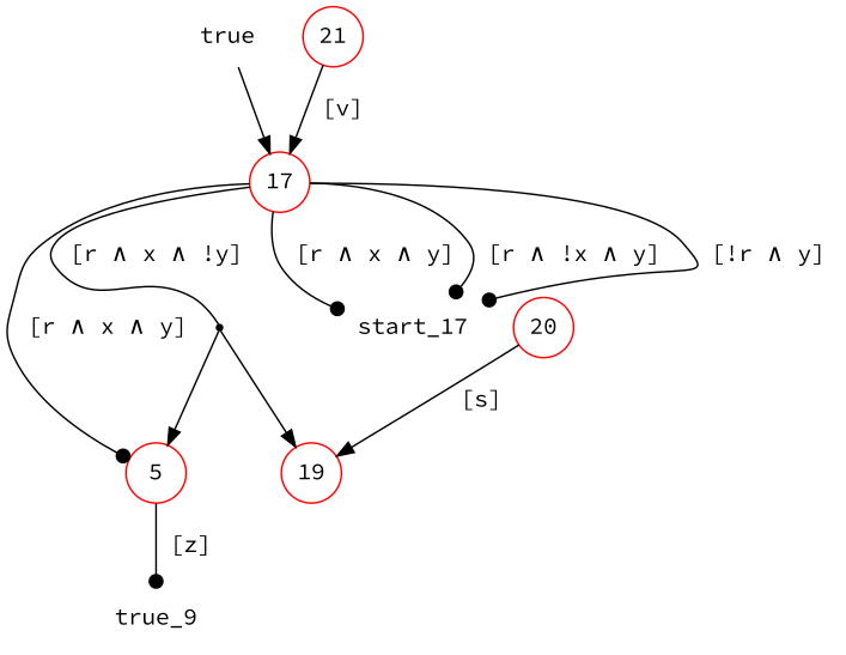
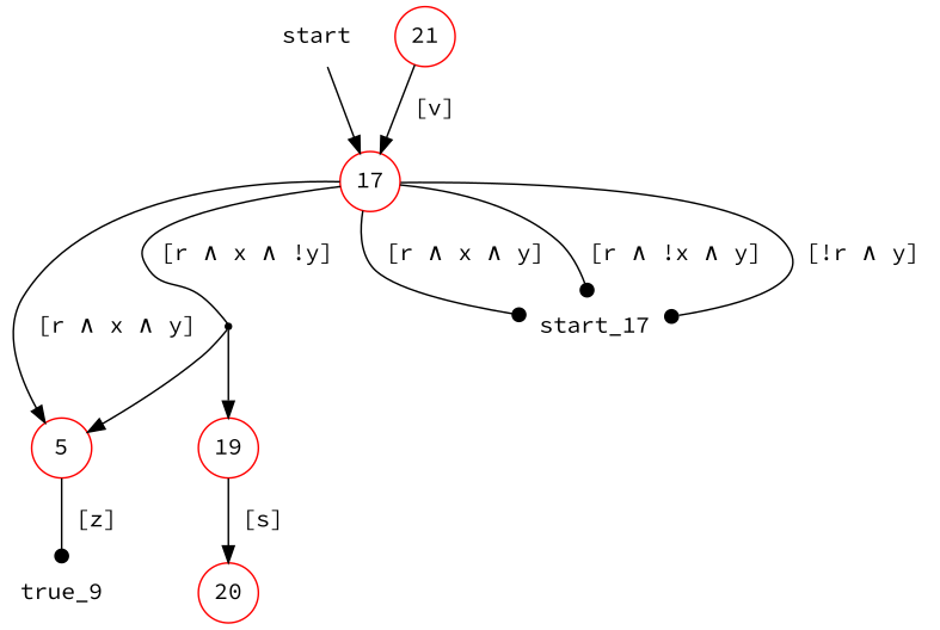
  digraph {
    arrowType=open
    fontname="Source Code Pro"
    fontsize=10
    rank=same
    node [fontname="Source Code Pro" shape=circle color=red fixedsize=true]
    edge [fontname="Source Code Pro"]
-   n1 [label=true shape=plaintext color="" fixedsize=""]
+   n1 [label=start shape=plaintext color="" fixedsize=""]
    17
    n3 [label=5]
    conj_17_0 [shape=point color="" fixedsize=""]
    n5 [label=start_17 shape=plaintext color="" fixedsize=""]
    true_9 [shape=plaintext color="" fixedsize=""]
    19
    20
    21
    n1 -> 17
-   17 -> n3 [label=" [r &and; x &and; y] " arrowhead=dot]
+   17 -> n3 [label=" [r &and; x &and; y] "]
    17 -> conj_17_0 [dir=none label=" [r &and; x &and; !y]"]
    17 -> n5 [arrowhead=dot label=" [r &and; x &and; y] "]
    17 -> n5 [arrowhead=dot label=" [r &and; !x &and; y] "]
    17 -> n5 [arrowhead=dot label=" [!r &and; y] "]
    n3 -> true_9 [arrowhead=dot label=" [z] "]
    conj_17_0 -> n3
    conj_17_0 -> 19
-   20 -> 19 [label=" [s] "]
+   19 -> 20 [label=" [s] "]
    21 -> 17 [label=" [v] "]
  }
